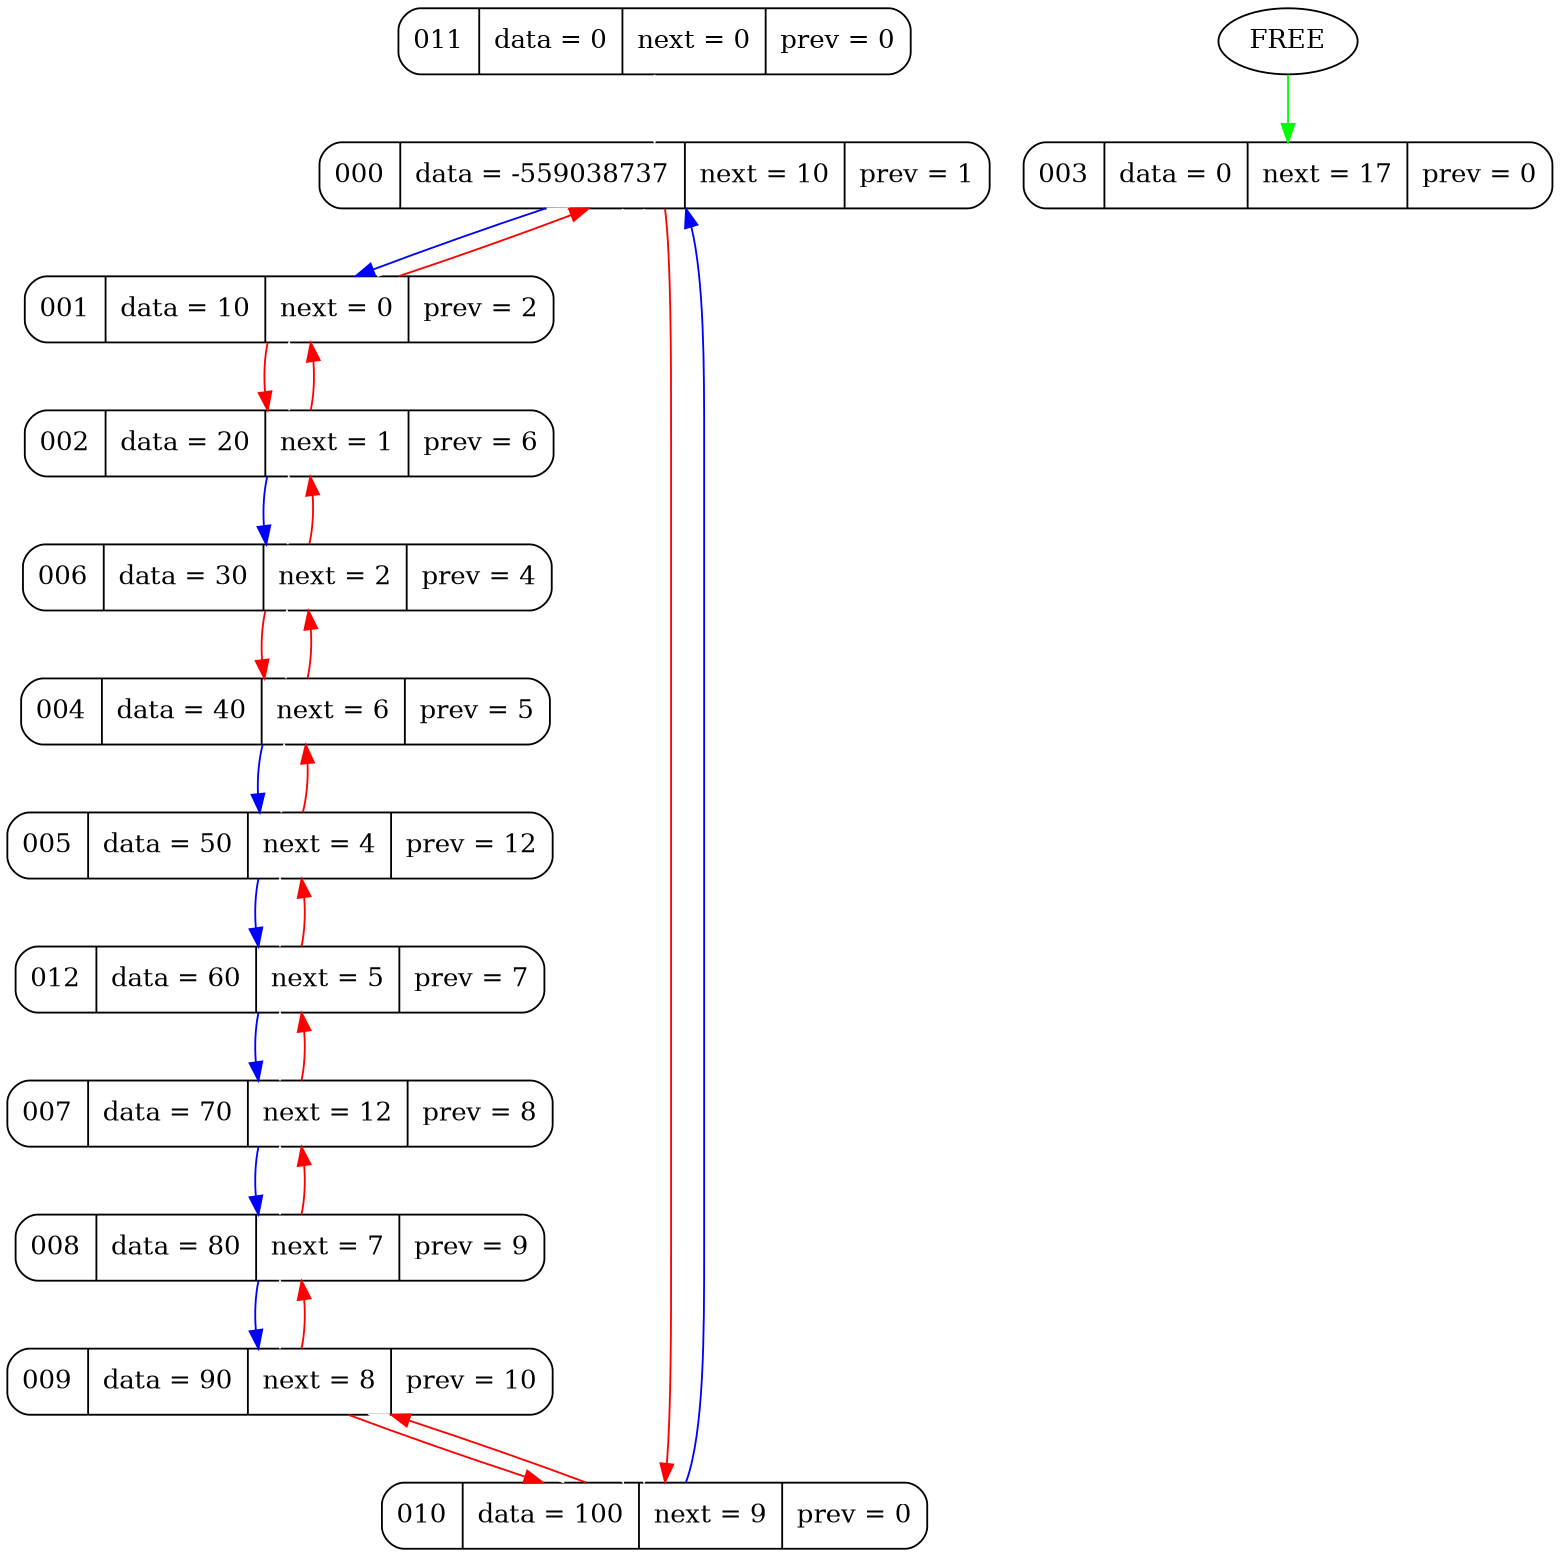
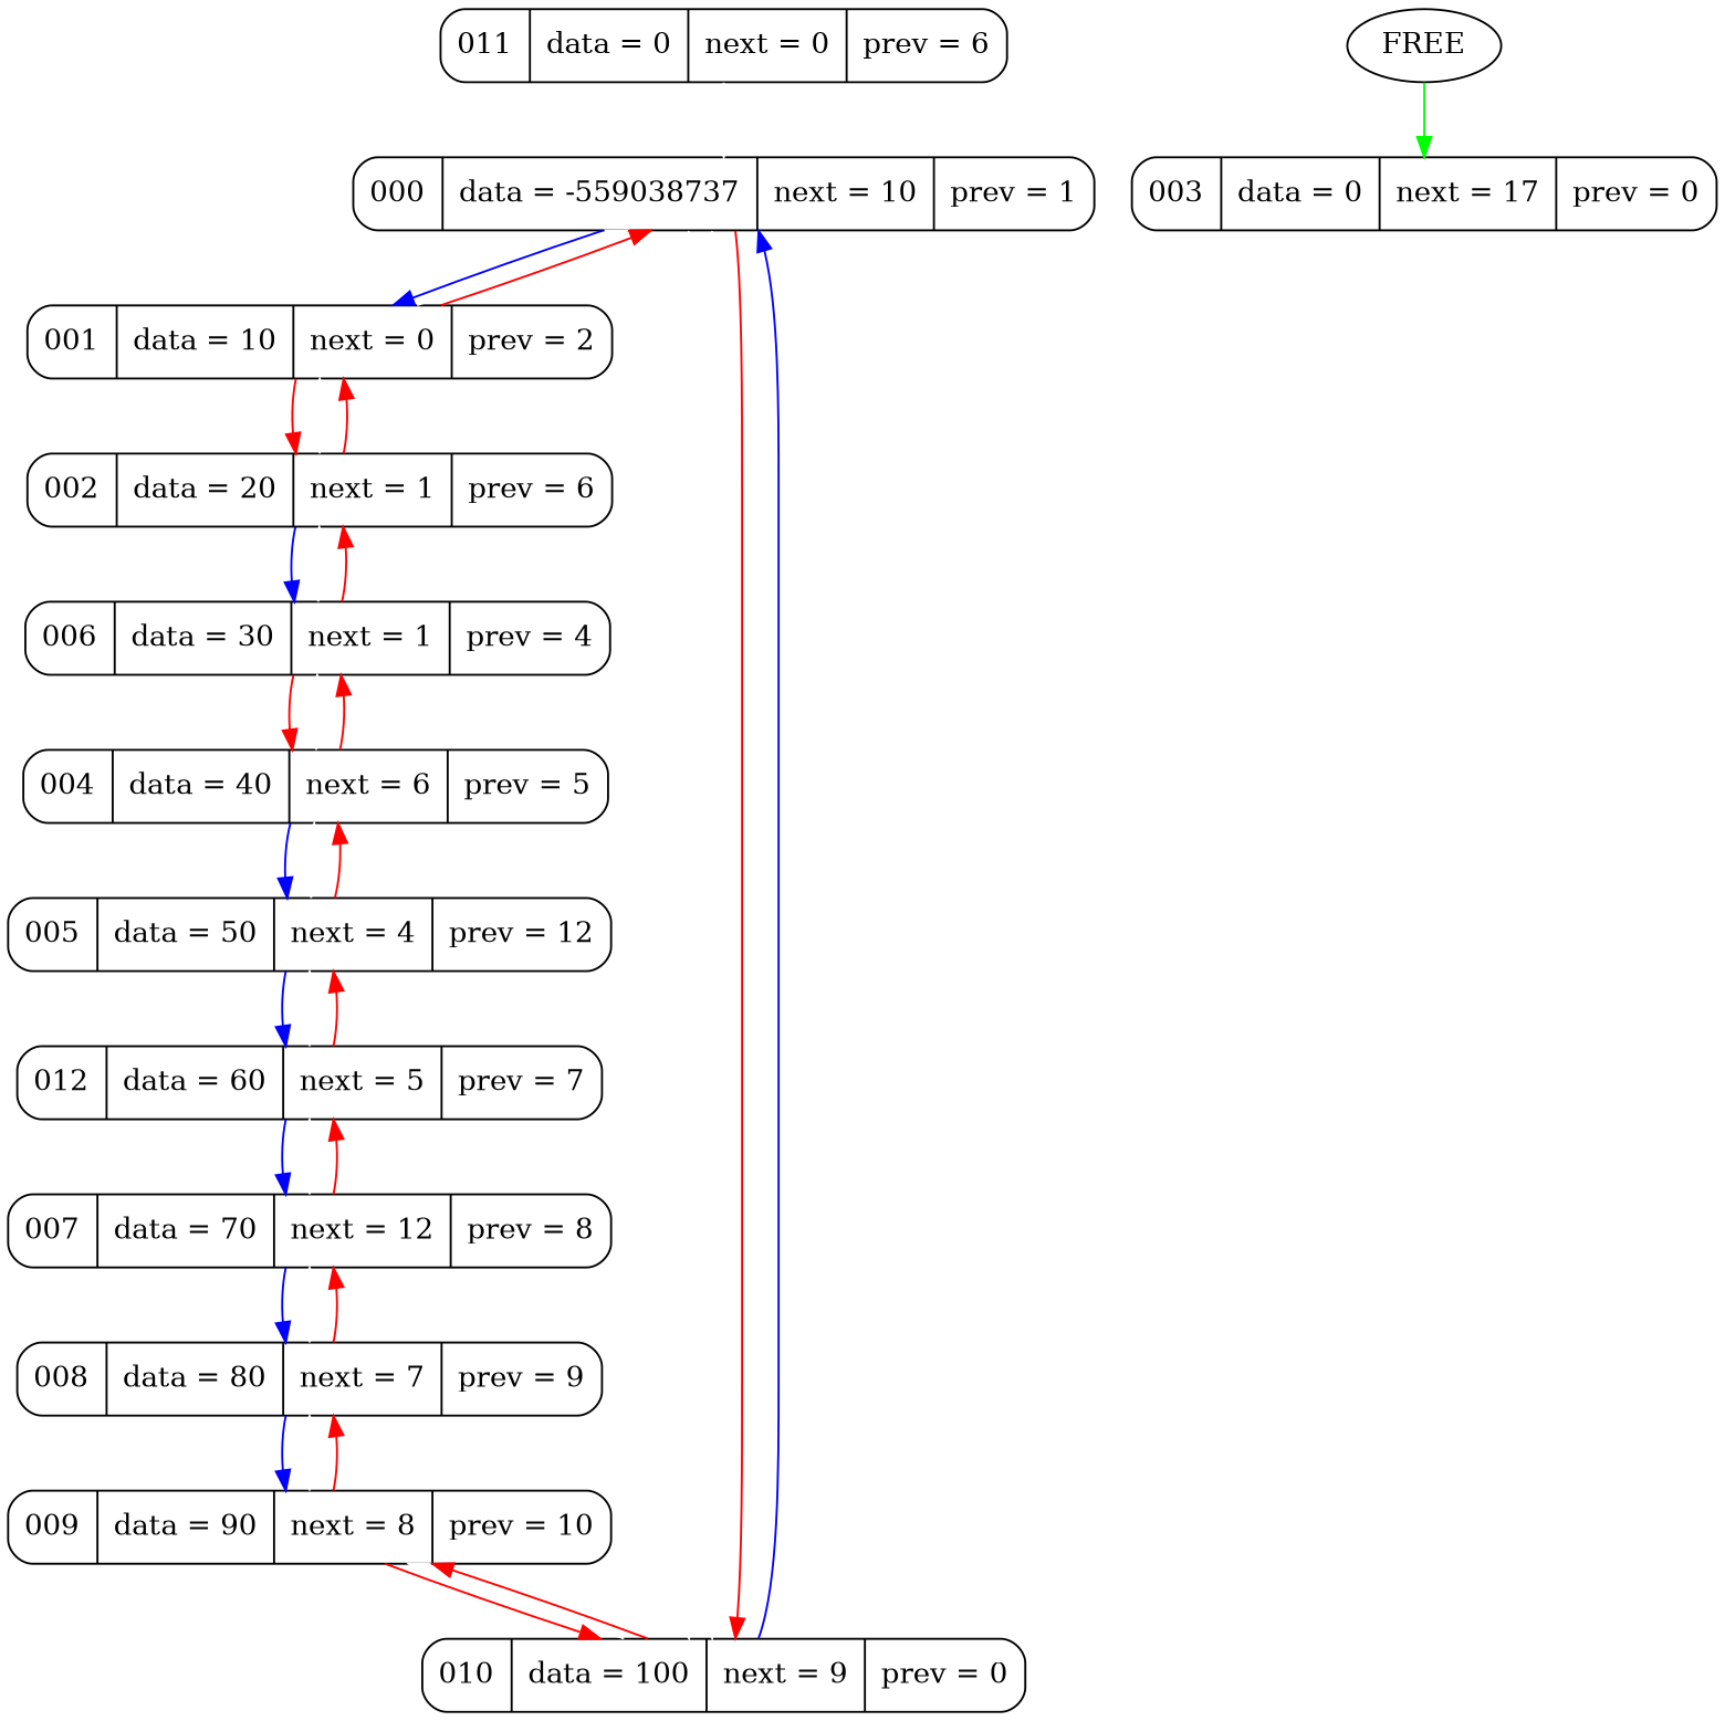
  digraph {
    rankdir=TB
    node [shape=Mrecord]
    edge [color=red weight=1000]
    n1 [label=" {000} | {data = -559038737} | {next = 10} |{ prev = 1 }"]
    n2 [label=" {001} | {data = 10} | {next = 0} |{ prev = 2 }"]
    n3 [label=" {010} | {data = 100} | {next = 9} |{ prev = 0 }"]
    n4 [label=" {002} | {data = 20} | {next = 1} |{ prev = 6 }"]
    n5 [label=" {009} | {data = 90} | {next = 8} |{ prev = 10 }"]
-   n6 [label=" {006} | {data = 30} | {next = 2} |{ prev = 4 }"]
+   n6 [label=" {006} | {data = 30} | {next = 1} |{ prev = 4 }"]
    n7 [label=" {004} | {data = 40} | {next = 6} |{ prev = 5 }"]
    n8 [label=" {003} | {data = 0} | {next = 17} |{ prev = 0 }"]
    n9 [label=" {005} | {data = 50} | {next = 4} |{ prev = 12 }"]
    n10 [label=" {012} | {data = 60} | {next = 5} |{ prev = 7 }"]
    n11 [label=" {007} | {data = 70} | {next = 12} |{ prev = 8 }"]
    n12 [label=" {008} | {data = 80} | {next = 7} |{ prev = 9 }"]
-   n13 [label=" {011} | {data = 0} | {next = 0} |{ prev = 0 }"]
+   n13 [label=" {011} | {data = 0} | {next = 0} |{ prev = 6 }"]
    FREE [shape=""]
    n1 -> n2 [color=blue weight=""]
    n1 -> n3 [color=white]
    n1 -> n3 [color=white]
    n1 -> n3 [weight=100000]
    n2 -> n1 [color=white]
    n2 -> n1 [weight=100000]
    n2 -> n4 [weight=""]
    n3 -> n1 [color=blue weight=""]
    n3 -> n5 [color=white]
    n3 -> n5 [weight=100000]
    n4 -> n2 [color=white]
    n4 -> n2 [weight=100000]
    n4 -> n6 [color=blue weight=""]
    n5 -> n3 [weight=""]
    n5 -> n12 [color=white]
    n5 -> n12 [weight=100000]
    n6 -> n4 [color=white]
    n6 -> n4 [weight=100000]
    n6 -> n7 [weight=""]
    n7 -> n6 [color=white]
    n7 -> n6 [weight=100000]
    n7 -> n9 [color=blue weight=""]
    n9 -> n7 [color=white]
    n9 -> n7 [weight=100000]
    n9 -> n10 [color=blue weight=""]
    n10 -> n9 [color=white]
    n10 -> n9 [weight=100000]
    n10 -> n11 [color=blue weight=""]
    n11 -> n10 [color=white]
    n11 -> n10 [weight=100000]
    n11 -> n12 [color=blue weight=""]
    n12 -> n5 [color=blue weight=""]
    n12 -> n11 [color=white]
    n12 -> n11 [weight=100000]
    n13 -> n1 [color=white]
    FREE -> n8 [color=green weight=""]
  }
